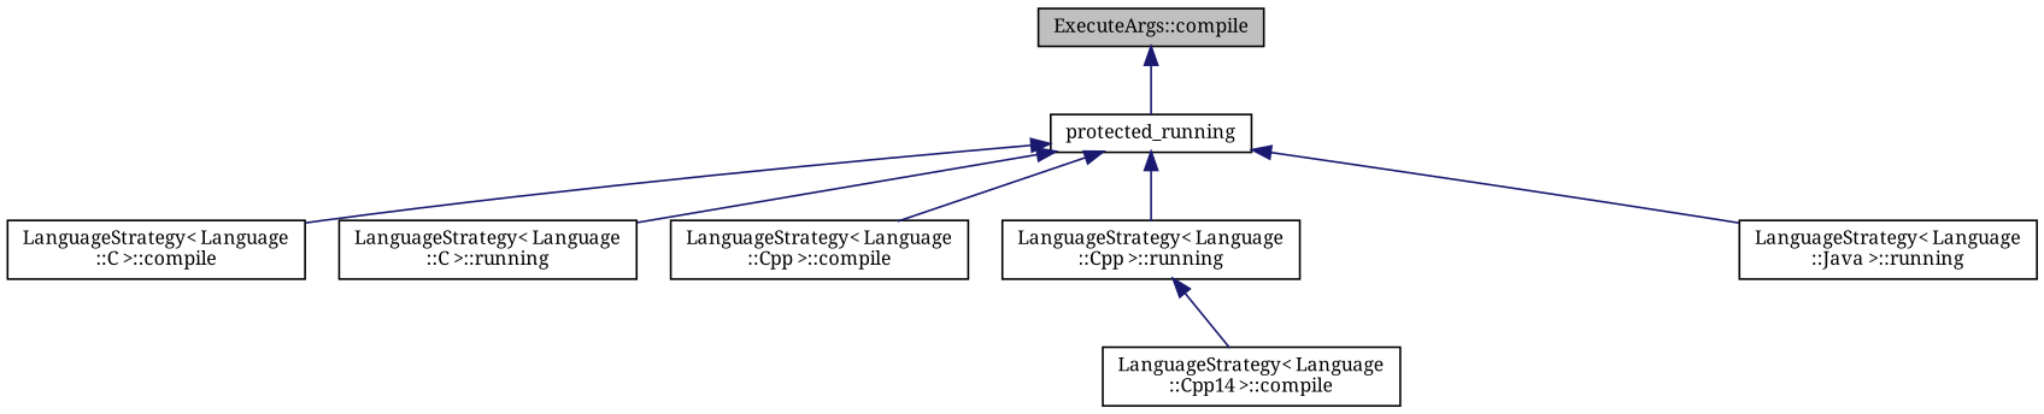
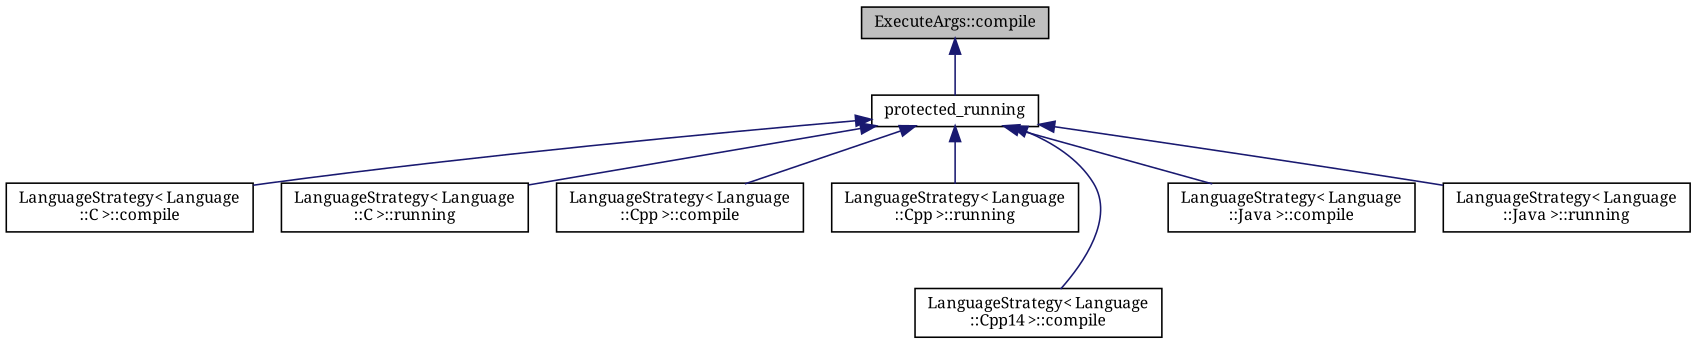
  digraph {
    fontname="Noto Serif"
    rankdir=TB
    node [color=black fillcolor=white fontname="Noto Serif" fontsize=10 shape=record style=filled]
    edge [color=midnightblue dir=back fontname="Noto Serif" fontsize=10 labelfontname=Helvetica labelfontsize=10 style=solid]
    n1 [fillcolor=grey75 fontcolor=black height=0.2 label="ExecuteArgs::compile" width=0.4]
    n2 [height=0.2 label=protected_running width=0.4]
    n3 [height=0.2 label="LanguageStrategy\< Language\l::C \>::compile" width=0.4]
    n4 [height=0.2 label="LanguageStrategy\< Language\l::C \>::running" width=0.4]
    n5 [height=0.2 label="LanguageStrategy\< Language\l::Cpp \>::compile" width=0.4]
    n6 [height=0.2 label="LanguageStrategy\< Language\l::Cpp \>::running" width=0.4]
    n7 [height=0.2 label="LanguageStrategy\< Language\l::Cpp14 \>::compile" width=0.4]
+   n8 [height=0.2 label="LanguageStrategy\< Language\l::Java \>::compile" width=0.4]
    n9 [height=0.2 label="LanguageStrategy\< Language\l::Java \>::running" width=0.4]
    n1 -> n2
    n2 -> n3
    n2 -> n4
    n2 -> n5
    n2 -> n6
-   n6 -> n7
+   n2 -> n7
+   n2 -> n8
    n2 -> n9
  }
